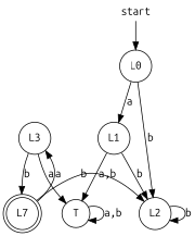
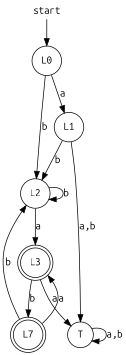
  digraph {
    fontname="Ubuntu Mono"
    rankdir=TB
    node [fontname="Ubuntu Mono" shape=circle]
    edge [fontname="Ubuntu Mono"]
-   L3 [width=0.5]
+   L3 [shape=doublecircle width=0.5]
    n2 [label=L7 shape=doublecircle width=0.5]
    T [width=0.5]
    L2 [width=0.5]
    start [height=0 shape=none width=0]
    L0 [width=0.5]
    L1 [width=0.5]
    L3 -> n2 [label=b]
    L3 -> T [label=a]
    n2 -> L3 [constraint=false label=a]
    n2 -> L2 [constraint=false label=b]
    T -> T [label="a,b"]
+   L2 -> L3 [label=a]
    L2 -> L2 [label=b]
    start -> L0
    L0 -> L2 [label=b]
    L0 -> L1 [label=a]
    L1 -> T [label="a,b"]
    L1 -> L2 [label=b]
  }
